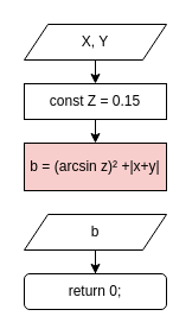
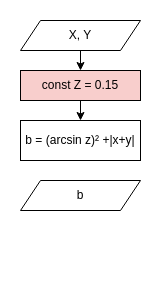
  <mxCell id="0" />
  <mxCell id="1" parent="0" />
  <mxCell id="2" value="" style="endArrow=classic;html=1;exitX=0.5;exitY=1;exitDx=0;exitDy=0;entryX=0.5;entryY=0;entryDx=0;entryDy=0;" edge="1" parent="1" source="6" target="7"><mxGeometry width="50" height="50" relative="1" as="geometry"><mxPoint x="80" y="60" as="sourcePoint" /><mxPoint x="80" y="130" as="targetPoint" /></mxGeometry></mxCell>
- <mxCell id="3" value="b = (arcsin z)² +|x+y|" style="rounded=0;whiteSpace=wrap;html=1;fillColor=#f8cecc;" vertex="1" parent="1"><mxGeometry x="20" y="120" width="120" height="40" as="geometry" /></mxCell>
+ <mxCell id="3" value="b = (arcsin z)² +|x+y|" style="rounded=0;whiteSpace=wrap;html=1;" vertex="1" parent="1"><mxGeometry x="20" y="120" width="120" height="40" as="geometry" /></mxCell>
  <mxCell id="4" value="" style="endArrow=classic;html=1;exitX=0.5;exitY=1;exitDx=0;exitDy=0;" edge="1" parent="1" source="7"><mxGeometry width="50" height="50" relative="1" as="geometry"><mxPoint x="121" y="220" as="sourcePoint" /><mxPoint x="80" y="120" as="targetPoint" /></mxGeometry></mxCell>
  <mxCell id="5" style="edgeStyle=orthogonalEdgeStyle;rounded=0;orthogonalLoop=1;jettySize=auto;html=1;exitX=0.5;exitY=1;exitDx=0;exitDy=0;" edge="1" parent="1"><mxGeometry relative="1" as="geometry"><mxPoint x="80" y="60" as="sourcePoint" /><mxPoint x="80" y="60" as="targetPoint" /></mxGeometry></mxCell>
  <mxCell id="6" value="X, Y" style="shape=parallelogram;perimeter=parallelogramPerimeter;whiteSpace=wrap;html=1;fixedSize=1;" vertex="1" parent="1"><mxGeometry x="20" y="20" width="120" height="30" as="geometry" /></mxCell>
- <mxCell id="7" value="const Z = 0.15" style="rounded=0;whiteSpace=wrap;html=1;" vertex="1" parent="1"><mxGeometry x="20" y="70" width="120" height="30" as="geometry" /></mxCell>
- <mxCell id="8" style="edgeStyle=orthogonalEdgeStyle;rounded=0;orthogonalLoop=1;jettySize=auto;html=1;" edge="1" parent="1" source="9" target="10"><mxGeometry relative="1" as="geometry" /></mxCell>
+ <mxCell id="7" value="const Z = 0.15" style="rounded=0;whiteSpace=wrap;html=1;fillColor=#f8cecc;" vertex="1" parent="1"><mxGeometry x="20" y="70" width="120" height="30" as="geometry" /></mxCell>
  <mxCell id="9" value="b" style="shape=parallelogram;perimeter=parallelogramPerimeter;whiteSpace=wrap;html=1;fixedSize=1;" vertex="1" parent="1"><mxGeometry x="20" y="180" width="120" height="30" as="geometry" /></mxCell>
- <mxCell id="10" value="return 0;" style="rounded=1;whiteSpace=wrap;html=1;" vertex="1" parent="1"><mxGeometry x="20" y="230" width="120" height="30" as="geometry" /></mxCell>
